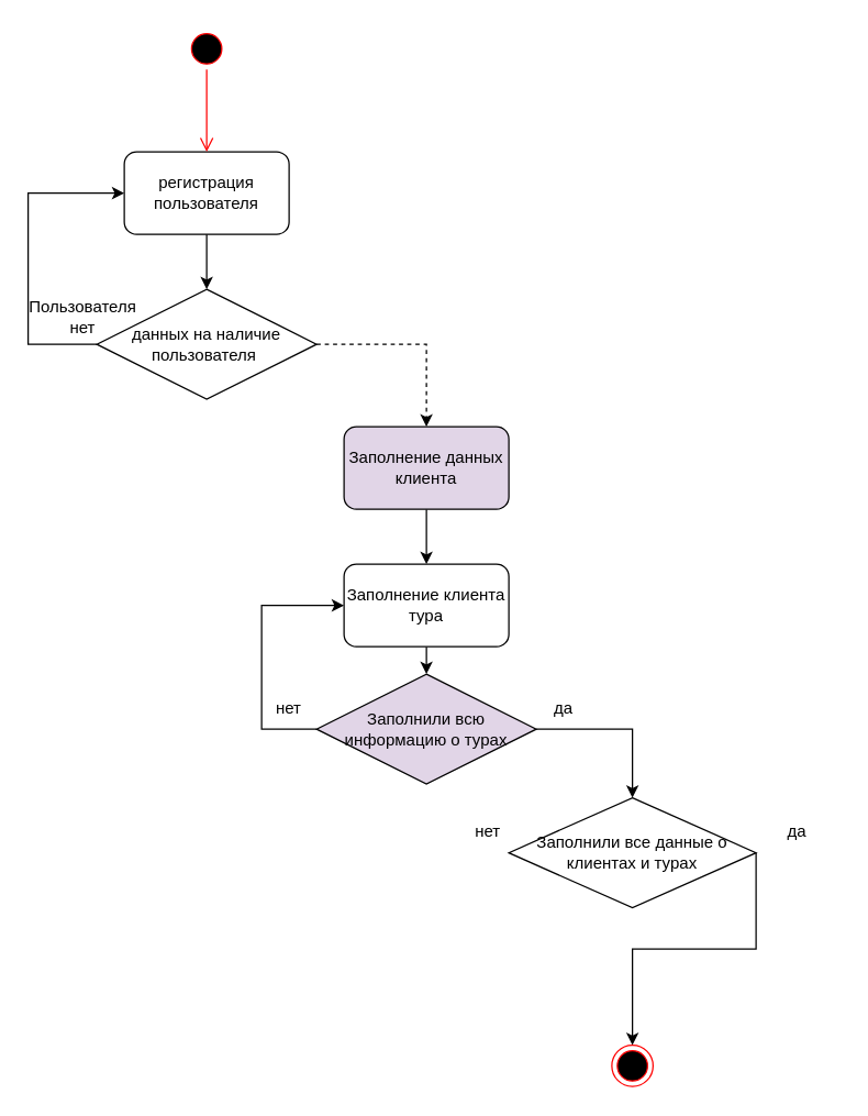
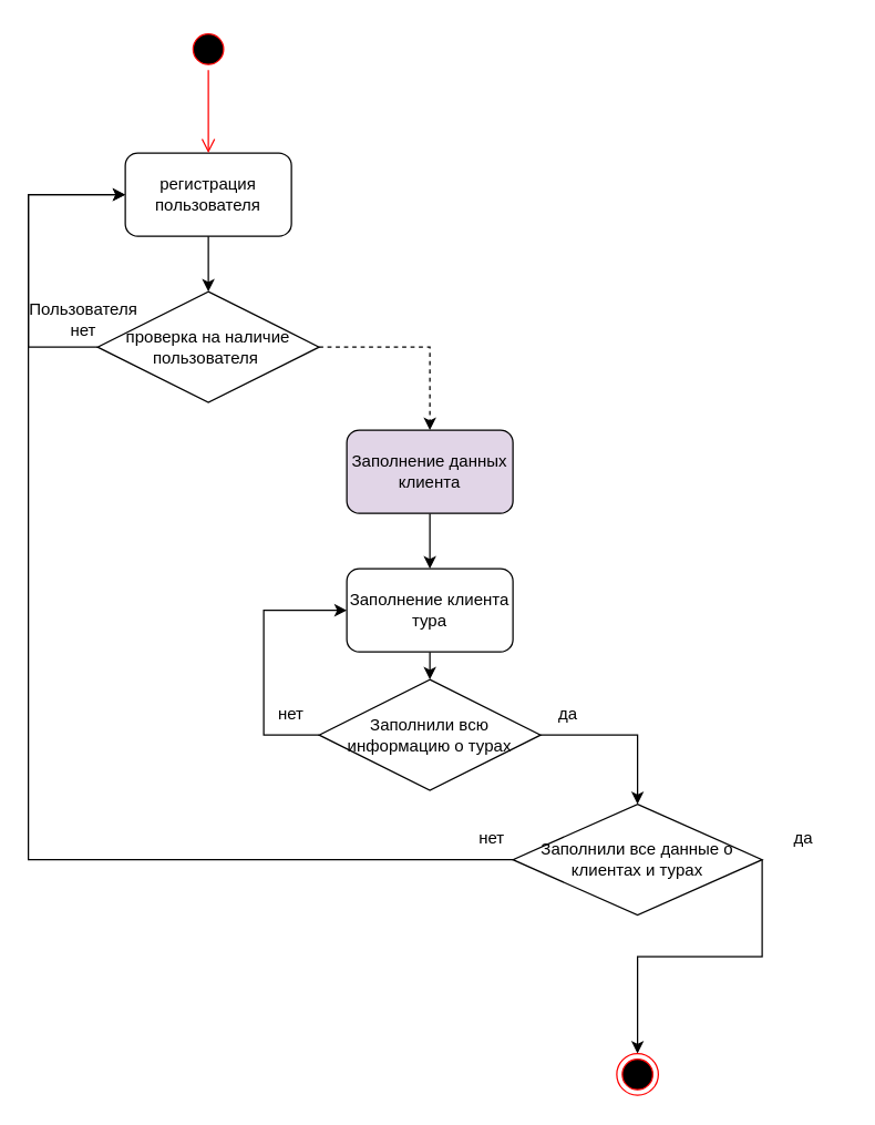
  <mxCell id="0" />
  <mxCell id="1" parent="0" />
  <mxCell id="2" value="регистрация пользователя" style="rounded=1;whiteSpace=wrap;html=1;" vertex="1" parent="1"><mxGeometry x="90" y="110" width="120" height="60" as="geometry" /></mxCell>
  <mxCell id="3" value="" style="ellipse;html=1;shape=startState;fillColor=#000000;strokeColor=#ff0000;" vertex="1" parent="1"><mxGeometry x="135" y="20" width="30" height="30" as="geometry" /></mxCell>
  <mxCell id="4" value="" style="edgeStyle=orthogonalEdgeStyle;html=1;verticalAlign=bottom;endArrow=open;endSize=8;strokeColor=#ff0000;rounded=0;entryX=0.5;entryY=0;entryDx=0;entryDy=0;" edge="1" source="3" parent="1" target="2"><mxGeometry relative="1" as="geometry"><mxPoint x="145" y="110" as="targetPoint" /><Array as="points"><mxPoint x="150" y="60" /><mxPoint x="150" y="60" /></Array></mxGeometry></mxCell>
  <mxCell id="5" style="edgeStyle=orthogonalEdgeStyle;rounded=0;orthogonalLoop=1;jettySize=auto;html=1;exitX=0;exitY=0.5;exitDx=0;exitDy=0;entryX=0;entryY=0.5;entryDx=0;entryDy=0;" edge="1" parent="1" source="7" target="2"><mxGeometry relative="1" as="geometry"><Array as="points"><mxPoint x="20" y="250" /><mxPoint x="20" y="140" /></Array></mxGeometry></mxCell>
  <mxCell id="6" style="edgeStyle=orthogonalEdgeStyle;rounded=0;orthogonalLoop=1;jettySize=auto;html=1;exitX=1;exitY=0.5;exitDx=0;exitDy=0;entryX=0.5;entryY=0;entryDx=0;entryDy=0;dashed=1;" edge="1" parent="1" source="7" target="11"><mxGeometry relative="1" as="geometry" /></mxCell>
- <mxCell id="7" value="данных на наличие пользователя&amp;nbsp;" style="rhombus;whiteSpace=wrap;html=1;" vertex="1" parent="1"><mxGeometry x="70" y="210" width="160" height="80" as="geometry" /></mxCell>
+ <mxCell id="7" value="проверка на наличие пользователя&amp;nbsp;" style="rhombus;whiteSpace=wrap;html=1;" vertex="1" parent="1"><mxGeometry x="70" y="210" width="160" height="80" as="geometry" /></mxCell>
  <mxCell id="8" value="" style="endArrow=classic;html=1;rounded=0;exitX=0.5;exitY=1;exitDx=0;exitDy=0;entryX=0.5;entryY=0;entryDx=0;entryDy=0;" edge="1" parent="1" source="2" target="7"><mxGeometry width="50" height="50" relative="1" as="geometry"><mxPoint x="140" y="160" as="sourcePoint" /><mxPoint x="190" y="110" as="targetPoint" /></mxGeometry></mxCell>
  <mxCell id="9" value="Пользователя нет" style="text;html=1;strokeColor=none;fillColor=none;align=center;verticalAlign=middle;whiteSpace=wrap;rounded=0;" vertex="1" parent="1"><mxGeometry x="30" y="220" width="60" height="20" as="geometry" /></mxCell>
  <mxCell id="10" style="edgeStyle=orthogonalEdgeStyle;rounded=0;orthogonalLoop=1;jettySize=auto;html=1;exitX=0.5;exitY=1;exitDx=0;exitDy=0;entryX=0.5;entryY=0;entryDx=0;entryDy=0;" edge="1" parent="1" source="11" target="13"><mxGeometry relative="1" as="geometry" /></mxCell>
  <mxCell id="11" value="Заполнение данных клиента" style="rounded=1;whiteSpace=wrap;html=1;fillColor=#e1d5e7;" vertex="1" parent="1"><mxGeometry x="250" y="310" width="120" height="60" as="geometry" /></mxCell>
  <mxCell id="12" style="edgeStyle=orthogonalEdgeStyle;rounded=0;orthogonalLoop=1;jettySize=auto;html=1;exitX=0.5;exitY=1;exitDx=0;exitDy=0;entryX=0.5;entryY=0;entryDx=0;entryDy=0;" edge="1" parent="1" source="13" target="16"><mxGeometry relative="1" as="geometry" /></mxCell>
  <mxCell id="13" value="Заполнение клиента тура" style="rounded=1;whiteSpace=wrap;html=1;" vertex="1" parent="1"><mxGeometry x="250" y="410" width="120" height="60" as="geometry" /></mxCell>
  <mxCell id="14" style="edgeStyle=orthogonalEdgeStyle;rounded=0;orthogonalLoop=1;jettySize=auto;html=1;exitX=0;exitY=0.5;exitDx=0;exitDy=0;entryX=0;entryY=0.5;entryDx=0;entryDy=0;" edge="1" parent="1" source="16" target="13"><mxGeometry relative="1" as="geometry"><Array as="points"><mxPoint x="190" y="530" /><mxPoint x="190" y="440" /></Array></mxGeometry></mxCell>
  <mxCell id="15" style="edgeStyle=orthogonalEdgeStyle;rounded=0;orthogonalLoop=1;jettySize=auto;html=1;exitX=1;exitY=0.5;exitDx=0;exitDy=0;entryX=0.5;entryY=0;entryDx=0;entryDy=0;" edge="1" parent="1" source="16" target="19"><mxGeometry relative="1" as="geometry" /></mxCell>
- <mxCell id="16" value="Заполнили всю информацию о турах" style="rhombus;whiteSpace=wrap;html=1;fillColor=#e1d5e7;" vertex="1" parent="1"><mxGeometry x="230" y="490" width="160" height="80" as="geometry" /></mxCell>
+ <mxCell id="16" value="Заполнили всю информацию о турах" style="rhombus;whiteSpace=wrap;html=1;" vertex="1" parent="1"><mxGeometry x="230" y="490" width="160" height="80" as="geometry" /></mxCell>
  <mxCell id="17" value="нет" style="text;html=1;strokeColor=none;fillColor=none;align=center;verticalAlign=middle;whiteSpace=wrap;rounded=0;" vertex="1" parent="1"><mxGeometry x="180" y="500" width="60" height="30" as="geometry" /></mxCell>
+ <mxCell id="18" style="edgeStyle=orthogonalEdgeStyle;rounded=0;orthogonalLoop=1;jettySize=auto;html=1;exitX=0;exitY=0.5;exitDx=0;exitDy=0;entryX=0;entryY=0.5;entryDx=0;entryDy=0;" edge="1" parent="1" source="19" target="2"><mxGeometry relative="1" as="geometry"><Array as="points"><mxPoint x="20" y="620" /><mxPoint x="20" y="140" /></Array></mxGeometry></mxCell>
  <mxCell id="19" value="Заполнили все данные о клиентах и турах" style="rhombus;whiteSpace=wrap;html=1;" vertex="1" parent="1"><mxGeometry x="370" y="580" width="180" height="80" as="geometry" /></mxCell>
  <mxCell id="20" value="нет" style="text;html=1;strokeColor=none;fillColor=none;align=center;verticalAlign=middle;whiteSpace=wrap;rounded=0;" vertex="1" parent="1"><mxGeometry x="325" y="590" width="60" height="30" as="geometry" /></mxCell>
  <mxCell id="21" value="да" style="text;html=1;strokeColor=none;fillColor=none;align=center;verticalAlign=middle;whiteSpace=wrap;rounded=0;" vertex="1" parent="1"><mxGeometry x="380" y="500" width="60" height="30" as="geometry" /></mxCell>
  <mxCell id="22" style="edgeStyle=orthogonalEdgeStyle;rounded=0;orthogonalLoop=1;jettySize=auto;html=1;exitX=0;exitY=1;exitDx=0;exitDy=0;entryX=0.5;entryY=0;entryDx=0;entryDy=0;" edge="1" parent="1" source="23" target="24"><mxGeometry relative="1" as="geometry" /></mxCell>
  <mxCell id="23" value="да" style="text;html=1;strokeColor=none;fillColor=none;align=center;verticalAlign=middle;whiteSpace=wrap;rounded=0;" vertex="1" parent="1"><mxGeometry x="550" y="590" width="60" height="30" as="geometry" /></mxCell>
  <mxCell id="24" value="" style="ellipse;html=1;shape=endState;fillColor=#000000;strokeColor=#ff0000;" vertex="1" parent="1"><mxGeometry x="445" y="760" width="30" height="30" as="geometry" /></mxCell>
